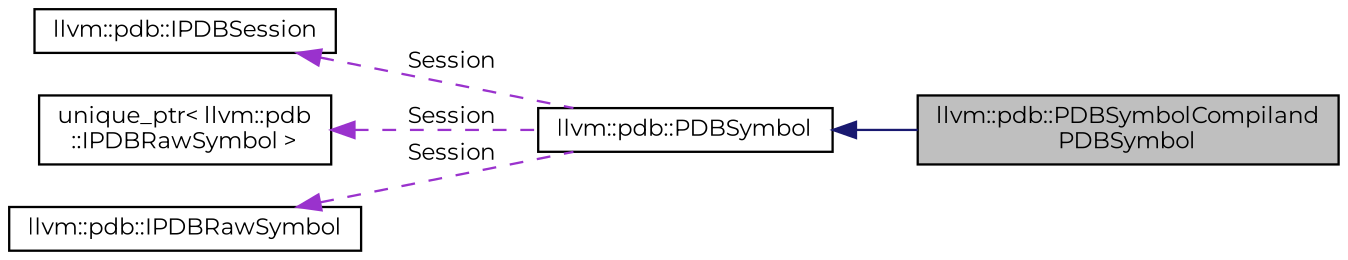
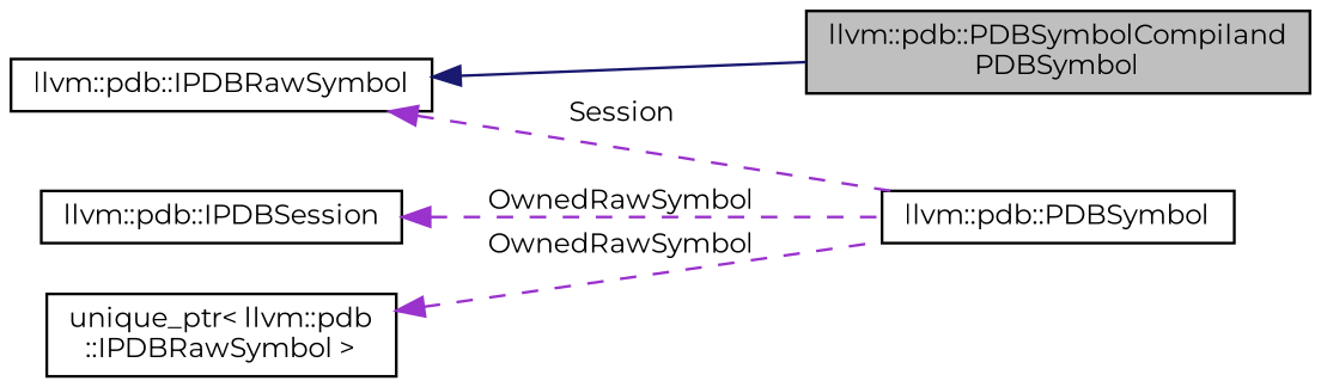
  digraph {
    fontname=Montserrat
    rankdir=LR
    node [color=black fontname=Montserrat fontsize=10 shape=box]
    edge [color=darkorchid3 dir=back fontname=Montserrat fontsize=10 labelfontname=Helvetica labelfontsize=10 style=dashed]
    n1 [fillcolor=grey75 fontcolor=black height=0.2 label="llvm::pdb::PDBSymbolCompiland\lPDBSymbol" style=filled width=0.4]
    n2 [height=0.2 label="llvm::pdb::PDBSymbol" width=0.4]
    n3 [height=0.2 label="llvm::pdb::IPDBSession" width=0.4]
    n4 [height=0.2 label="unique_ptr\< llvm::pdb\l::IPDBRawSymbol \>" width=0.4]
    n5 [height=0.2 label="llvm::pdb::IPDBRawSymbol" width=0.4]
-   n2 -> n1 [color=midnightblue style=solid]
-   n3 -> n2 [label=" Session"]
-   n4 -> n2 [label=" Session"]
+   n5 -> n1 [color=midnightblue style=solid]
+   n3 -> n2 [label=" OwnedRawSymbol"]
+   n4 -> n2 [label=" OwnedRawSymbol"]
    n5 -> n2 [label=" Session"]
  }
